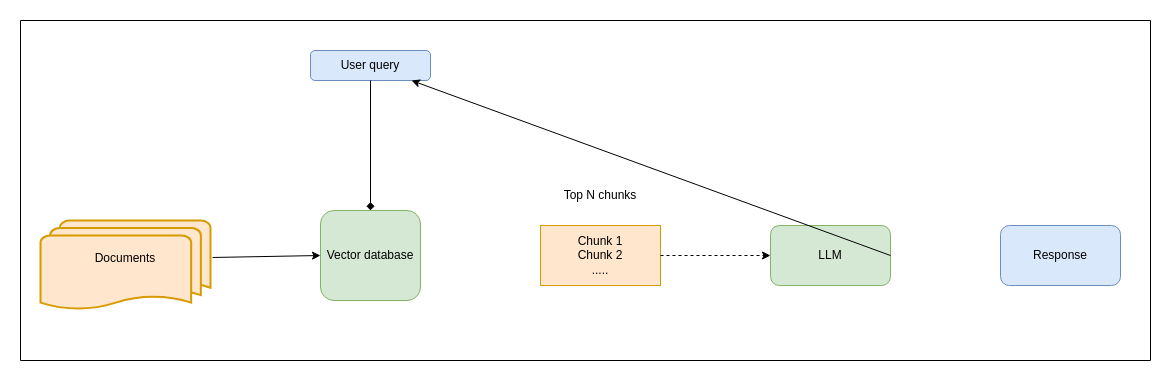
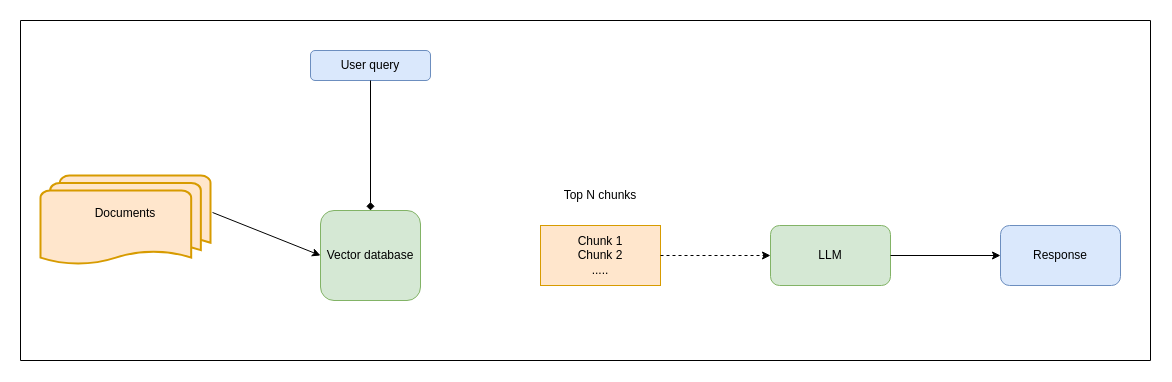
  <mxCell id="0" />
  <mxCell id="1" parent="0" />
  <mxCell id="2" value="User query" style="rounded=1;whiteSpace=wrap;html=1;fillColor=#dae8fc;strokeColor=#6c8ebf;" parent="1" vertex="1"><mxGeometry x="310" y="50" width="120" height="30" as="geometry" /></mxCell>
  <mxCell id="3" value="Vector database" style="rounded=1;whiteSpace=wrap;html=1;fillColor=#d5e8d4;strokeColor=#82b366;" parent="1" vertex="1"><mxGeometry x="320" y="210" width="100" height="90" as="geometry" /></mxCell>
- <mxCell id="4" value="Documents&lt;div&gt;&lt;br&gt;&lt;/div&gt;" style="strokeWidth=2;html=1;shape=mxgraph.flowchart.multi-document;whiteSpace=wrap;fillColor=#ffe6cc;strokeColor=#d79b00;" parent="1" vertex="1"><mxGeometry x="40" y="220" width="170" height="90" as="geometry" /></mxCell>
+ <mxCell id="4" value="Documents&lt;div&gt;&lt;br&gt;&lt;/div&gt;" style="strokeWidth=2;html=1;shape=mxgraph.flowchart.multi-document;whiteSpace=wrap;fillColor=#ffe6cc;strokeColor=#d79b00;" parent="1" vertex="1"><mxGeometry x="40" y="175" width="170" height="90" as="geometry" /></mxCell>
  <mxCell id="5" value="" style="endArrow=classic;html=1;rounded=0;exitX=1.012;exitY=0.411;exitDx=0;exitDy=0;exitPerimeter=0;entryX=0;entryY=0.5;entryDx=0;entryDy=0;" parent="1" source="4" target="3" edge="1"><mxGeometry width="50" height="50" relative="1" as="geometry"><mxPoint x="370" y="230" as="sourcePoint" /><mxPoint x="420" y="180" as="targetPoint" /></mxGeometry></mxCell>
  <mxCell id="6" value="" style="endArrow=diamond;html=1;rounded=0;exitX=0.5;exitY=1;exitDx=0;exitDy=0;entryX=0.5;entryY=0;entryDx=0;entryDy=0;" parent="1" source="2" target="3" edge="1"><mxGeometry width="50" height="50" relative="1" as="geometry"><mxPoint x="370" y="230" as="sourcePoint" /><mxPoint x="420" y="180" as="targetPoint" /></mxGeometry></mxCell>
  <mxCell id="7" value="Chunk 1&lt;div&gt;Chunk 2&lt;/div&gt;&lt;div&gt;.....&lt;/div&gt;" style="rounded=0;whiteSpace=wrap;html=1;fillColor=#ffe6cc;strokeColor=#d79b00;" parent="1" vertex="1"><mxGeometry x="540" y="225" width="120" height="60" as="geometry" /></mxCell>
  <mxCell id="8" value="Top N chunks" style="text;html=1;align=center;verticalAlign=middle;whiteSpace=wrap;rounded=0;" parent="1" vertex="1"><mxGeometry x="555" y="180" width="90" height="30" as="geometry" /></mxCell>
  <mxCell id="9" value="LLM" style="rounded=1;whiteSpace=wrap;html=1;fillColor=#d5e8d4;strokeColor=#82b366;" parent="1" vertex="1"><mxGeometry x="770" y="225" width="120" height="60" as="geometry" /></mxCell>
  <mxCell id="10" value="Response" style="rounded=1;whiteSpace=wrap;html=1;fillColor=#dae8fc;strokeColor=#6c8ebf;" parent="1" vertex="1"><mxGeometry x="1000" y="225" width="120" height="60" as="geometry" /></mxCell>
  <mxCell id="11" value="" style="endArrow=classic;html=1;rounded=0;entryX=0;entryY=0.5;entryDx=0;entryDy=0;exitX=1;exitY=0.5;exitDx=0;exitDy=0;dashed=1;" parent="1" source="7" target="9" edge="1"><mxGeometry width="50" height="50" relative="1" as="geometry"><mxPoint x="460" y="230" as="sourcePoint" /><mxPoint x="510" y="180" as="targetPoint" /></mxGeometry></mxCell>
- <mxCell id="12" value="" style="endArrow=classic;html=1;rounded=0;exitX=1;exitY=0.5;exitDx=0;exitDy=0;" parent="1" source="9" target="2" edge="1"><mxGeometry width="50" height="50" relative="1" as="geometry"><mxPoint x="930" y="250" as="sourcePoint" /><mxPoint x="1040" y="250" as="targetPoint" /></mxGeometry></mxCell>
+ <mxCell id="12" value="" style="endArrow=classic;html=1;rounded=0;entryX=0;entryY=0.5;entryDx=0;entryDy=0;exitX=1;exitY=0.5;exitDx=0;exitDy=0;" parent="1" source="9" target="10" edge="1"><mxGeometry width="50" height="50" relative="1" as="geometry"><mxPoint x="930" y="250" as="sourcePoint" /><mxPoint x="1040" y="250" as="targetPoint" /></mxGeometry></mxCell>
  <mxCell id="13" value="" style="swimlane;startSize=0;" vertex="1" parent="1"><mxGeometry x="20" y="20" width="1130" height="340" as="geometry" /></mxCell>
